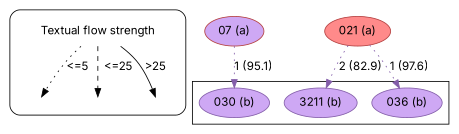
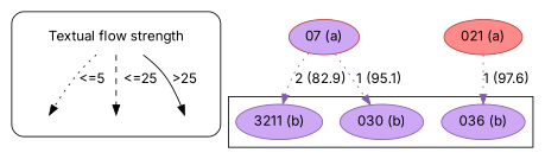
  strict digraph {
    fontname=Inter
    node [fontname=Inter style=filled]
    edge [fontname=Inter style=dotted]
    n1 [label="Textual flow strength" shape=plaintext style=""]
    leg_e1 [fixedsize=True height=0.2 style=invis]
    leg_e2 [fixedsize=True height=0.2 style=invis]
    leg_e3 [fixedsize=True height=0.2 style=invis]
    n5 [color="#835da9" fillcolor="#CEA8F4" label="3211 (b)"]
    n6 [color="#835da9" fillcolor="#CEA8F4" label="036 (b)"]
    n7 [color="#835da9" fillcolor="#CEA8F4" label="030 (b)"]
    n8 [color="#b43f3f" fillcolor="#CEA8F4" label="07 (a)"]
    n9 [color="#b43f3f" fillcolor="#FF8A8A" label="021 (a)"]
    subgraph cluster_1 {
      style=rounded
      n1
      leg_e1
      leg_e2
      leg_e3
    }
    subgraph cluster_2 {
      n5
      n6
      n7
    }
    n1 -> leg_e1 [label="<=5  "]
    n1 -> leg_e2 [label="  <=25" style=dashed]
    n1 -> leg_e3 [label=">25" style=solid]
-   n9 -> n5 [color="#835da9" label="2 (82.9)"]
+   n8 -> n5 [color="#835da9" label="2 (82.9)"]
    n8 -> n7 [color="#835da9" label="1 (95.1)"]
    n9 -> n6 [color="#835da9" label="1 (97.6)"]
  }
